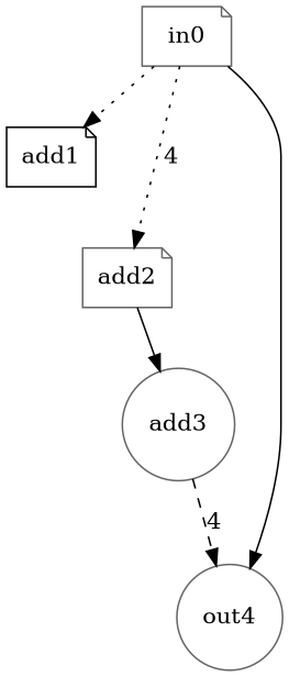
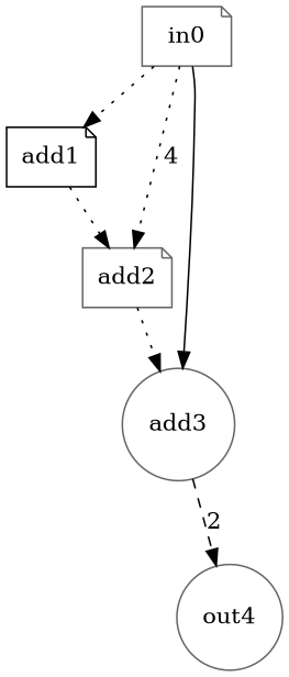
  strict digraph {
    node [color=gray40 op=add shape=note value=2]
    edge [port=0 style=dotted w=0]
    n1 [alap=0 asap=0 label=in0 op=in value=""]
    n2 [alap=1 asap=1 color=black label=add1 op=addi]
    n3 [alap=2 asap=2 label=add2]
    n4 [alap=3 asap=3 label=add3 shape=circle]
    n5 [alap=4 asap=4 label=out4 op=out shape=circle value=""]
    n1 -> n2
    n1 -> n3 [label=4 w=1]
-   n1 -> n5 [style=solid]
-   n3 -> n4 [port=1 style=solid]
-   n4 -> n5 [label=4 style=dashed w=2]
+   n1 -> n4 [style=solid]
+   n2 -> n3 [port=1]
+   n3 -> n4 [port=1]
+   n4 -> n5 [label=2 style=dashed w=2]
  }
